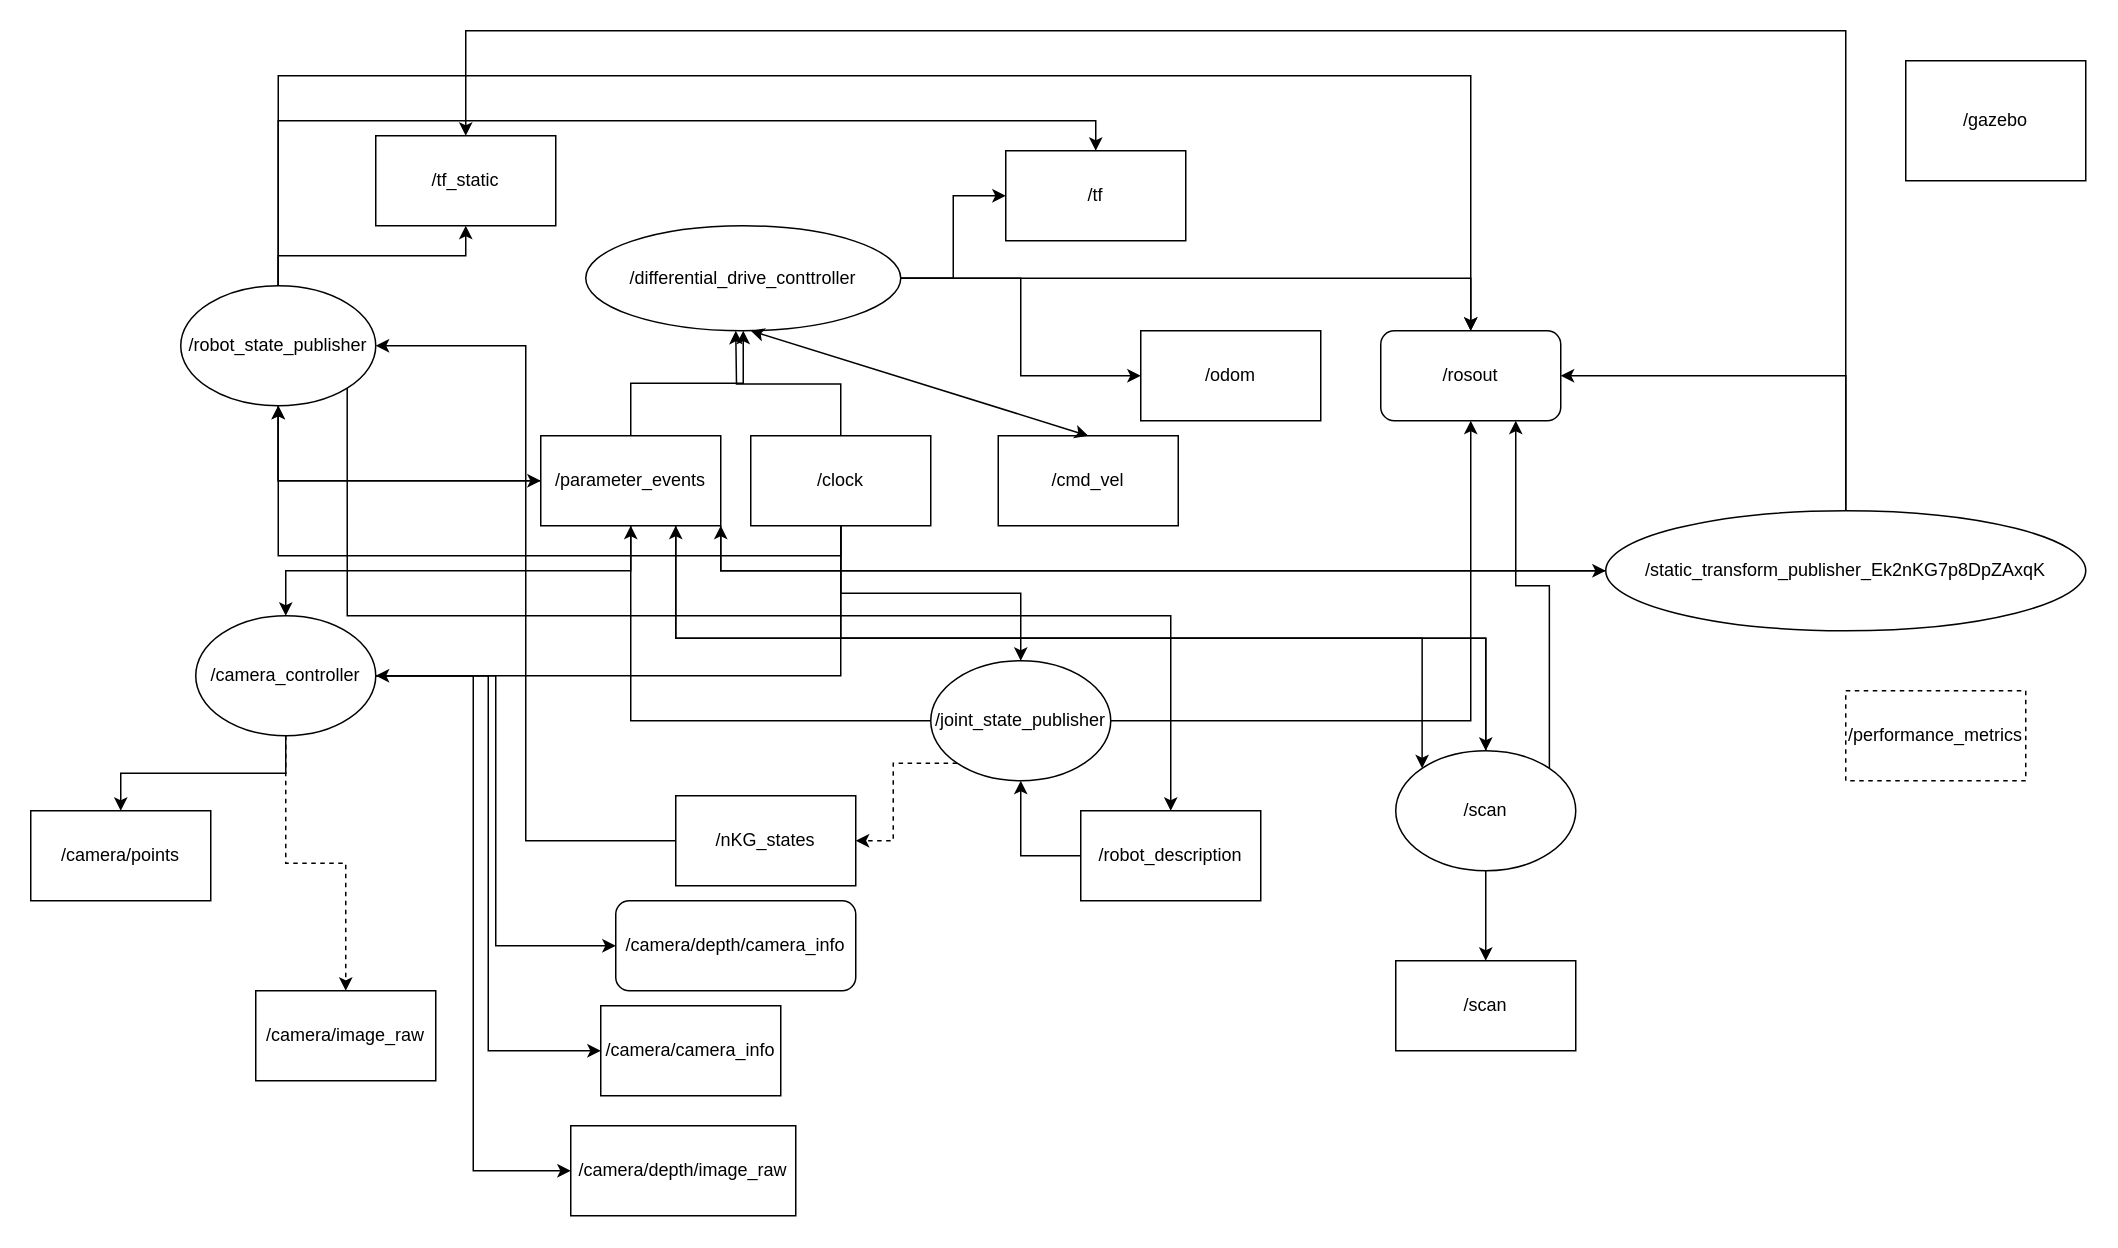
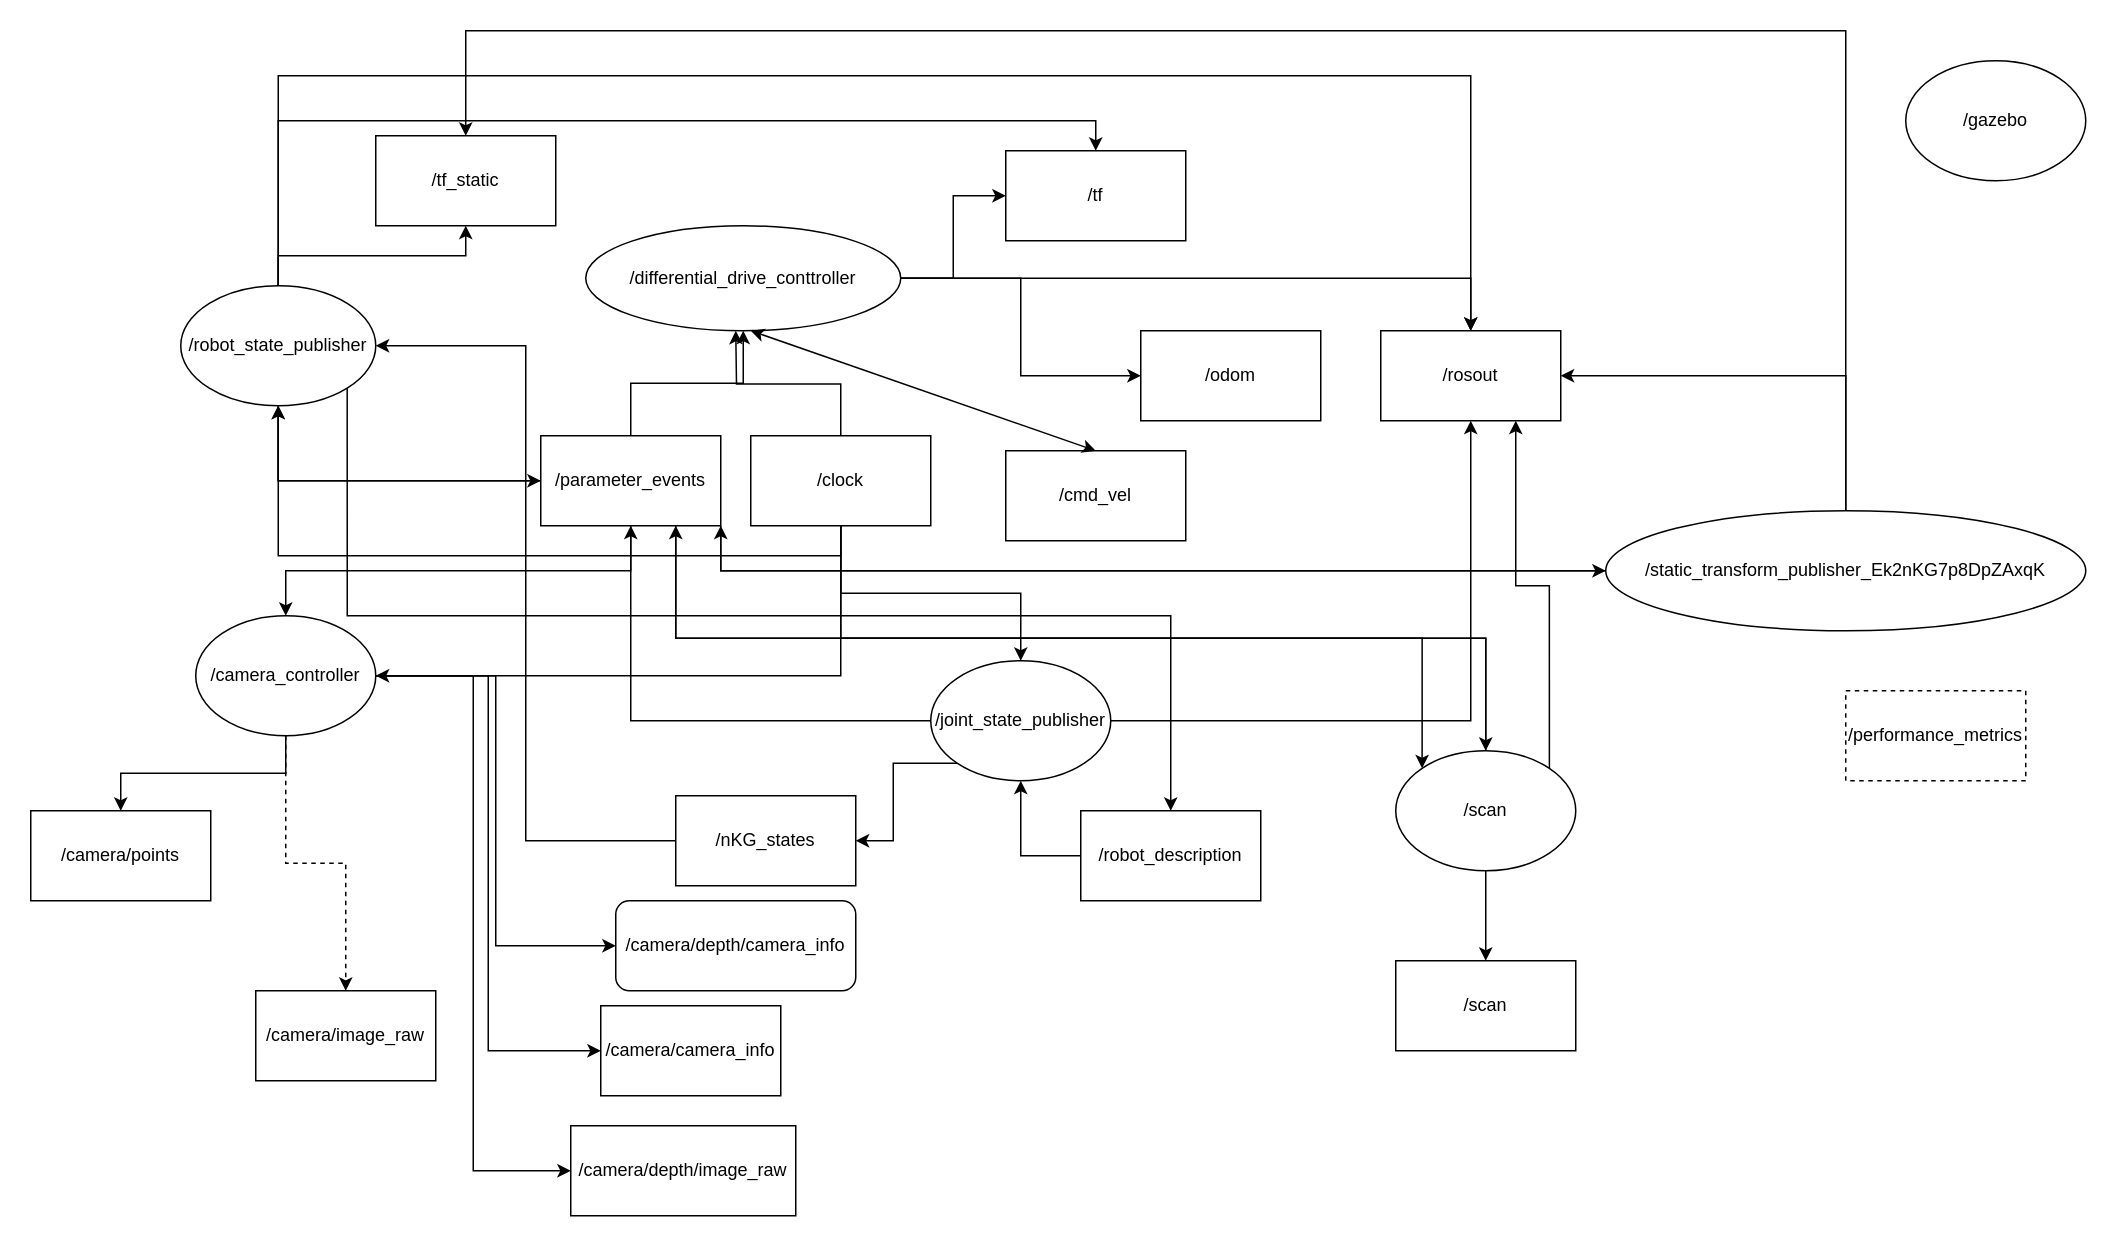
  <mxCell id="0" />
  <mxCell id="1" parent="0" />
  <mxCell id="2" style="edgeStyle=orthogonalEdgeStyle;rounded=0;orthogonalLoop=1;jettySize=auto;html=1;exitX=0.5;exitY=1;exitDx=0;exitDy=0;entryX=0.5;entryY=0;entryDx=0;entryDy=0;dashed=1;" edge="1" parent="1" source="7" target="34"><mxGeometry relative="1" as="geometry" /></mxCell>
  <mxCell id="3" style="edgeStyle=orthogonalEdgeStyle;rounded=0;orthogonalLoop=1;jettySize=auto;html=1;exitX=0.5;exitY=1;exitDx=0;exitDy=0;entryX=0.5;entryY=0;entryDx=0;entryDy=0;" edge="1" parent="1" source="7" target="35"><mxGeometry relative="1" as="geometry" /></mxCell>
  <mxCell id="4" style="edgeStyle=orthogonalEdgeStyle;rounded=0;orthogonalLoop=1;jettySize=auto;html=1;exitX=1;exitY=0.5;exitDx=0;exitDy=0;entryX=0;entryY=0.5;entryDx=0;entryDy=0;" edge="1" parent="1" source="7" target="33"><mxGeometry relative="1" as="geometry" /></mxCell>
  <mxCell id="5" style="edgeStyle=orthogonalEdgeStyle;rounded=0;orthogonalLoop=1;jettySize=auto;html=1;exitX=1;exitY=0.5;exitDx=0;exitDy=0;entryX=0;entryY=0.5;entryDx=0;entryDy=0;" edge="1" parent="1" source="7" target="31"><mxGeometry relative="1" as="geometry" /></mxCell>
  <mxCell id="6" style="edgeStyle=orthogonalEdgeStyle;rounded=0;orthogonalLoop=1;jettySize=auto;html=1;exitX=1;exitY=0.5;exitDx=0;exitDy=0;entryX=0;entryY=0.5;entryDx=0;entryDy=0;" edge="1" parent="1" source="7" target="32"><mxGeometry relative="1" as="geometry" /></mxCell>
  <mxCell id="7" value="/camera_controller" style="ellipse;whiteSpace=wrap;html=1;" vertex="1" parent="1"><mxGeometry x="130" y="410" width="120" height="80" as="geometry" /></mxCell>
- <mxCell id="8" value="/gazebo" style="whiteSpace=wrap;html=1;rounded=0;" vertex="1" parent="1"><mxGeometry x="1270" y="40" width="120" height="80" as="geometry" /></mxCell>
+ <mxCell id="8" value="/gazebo" style="ellipse;whiteSpace=wrap;html=1;" vertex="1" parent="1"><mxGeometry x="1270" y="40" width="120" height="80" as="geometry" /></mxCell>
  <mxCell id="9" style="edgeStyle=orthogonalEdgeStyle;rounded=0;orthogonalLoop=1;jettySize=auto;html=1;exitX=0.5;exitY=1;exitDx=0;exitDy=0;entryX=0.5;entryY=0;entryDx=0;entryDy=0;" edge="1" parent="1" source="12" target="55"><mxGeometry relative="1" as="geometry" /></mxCell>
  <mxCell id="10" style="edgeStyle=orthogonalEdgeStyle;rounded=0;orthogonalLoop=1;jettySize=auto;html=1;exitX=1;exitY=0;exitDx=0;exitDy=0;entryX=0.75;entryY=1;entryDx=0;entryDy=0;" edge="1" parent="1" source="12" target="54"><mxGeometry relative="1" as="geometry" /></mxCell>
  <mxCell id="11" style="edgeStyle=orthogonalEdgeStyle;rounded=0;orthogonalLoop=1;jettySize=auto;html=1;exitX=0.5;exitY=0;exitDx=0;exitDy=0;entryX=0.75;entryY=1;entryDx=0;entryDy=0;" edge="1" parent="1" source="12" target="50"><mxGeometry relative="1" as="geometry" /></mxCell>
  <mxCell id="12" value="/scan" style="ellipse;whiteSpace=wrap;html=1;" vertex="1" parent="1"><mxGeometry x="930" y="500" width="120" height="80" as="geometry" /></mxCell>
  <mxCell id="13" style="edgeStyle=orthogonalEdgeStyle;rounded=0;orthogonalLoop=1;jettySize=auto;html=1;exitX=0.5;exitY=1;exitDx=0;exitDy=0;entryX=0;entryY=0.5;entryDx=0;entryDy=0;" edge="1" parent="1" source="18" target="50"><mxGeometry relative="1" as="geometry" /></mxCell>
  <mxCell id="14" style="edgeStyle=orthogonalEdgeStyle;rounded=0;orthogonalLoop=1;jettySize=auto;html=1;exitX=1;exitY=1;exitDx=0;exitDy=0;entryX=0.5;entryY=0;entryDx=0;entryDy=0;" edge="1" parent="1" source="18" target="53"><mxGeometry relative="1" as="geometry"><Array as="points"><mxPoint x="231" y="410" /><mxPoint x="780" y="410" /></Array></mxGeometry></mxCell>
  <mxCell id="15" style="edgeStyle=orthogonalEdgeStyle;rounded=0;orthogonalLoop=1;jettySize=auto;html=1;exitX=0.5;exitY=0;exitDx=0;exitDy=0;entryX=0.5;entryY=0;entryDx=0;entryDy=0;" edge="1" parent="1" source="18" target="54"><mxGeometry relative="1" as="geometry"><Array as="points"><mxPoint x="185" y="50" /><mxPoint x="980" y="50" /></Array></mxGeometry></mxCell>
  <mxCell id="16" style="edgeStyle=orthogonalEdgeStyle;rounded=0;orthogonalLoop=1;jettySize=auto;html=1;exitX=0.5;exitY=0;exitDx=0;exitDy=0;entryX=0.5;entryY=0;entryDx=0;entryDy=0;" edge="1" parent="1" source="18" target="56"><mxGeometry relative="1" as="geometry" /></mxCell>
  <mxCell id="17" style="edgeStyle=orthogonalEdgeStyle;rounded=0;orthogonalLoop=1;jettySize=auto;html=1;exitX=0.5;exitY=0;exitDx=0;exitDy=0;entryX=0.5;entryY=1;entryDx=0;entryDy=0;" edge="1" parent="1" source="18" target="57"><mxGeometry relative="1" as="geometry" /></mxCell>
  <mxCell id="18" value="/robot_state_publisher" style="ellipse;whiteSpace=wrap;html=1;" vertex="1" parent="1"><mxGeometry x="120" y="190" width="130" height="80" as="geometry" /></mxCell>
  <mxCell id="19" style="edgeStyle=orthogonalEdgeStyle;rounded=0;orthogonalLoop=1;jettySize=auto;html=1;exitX=1;exitY=0.5;exitDx=0;exitDy=0;entryX=0;entryY=0.5;entryDx=0;entryDy=0;" edge="1" parent="1" source="22" target="44"><mxGeometry relative="1" as="geometry" /></mxCell>
  <mxCell id="20" style="edgeStyle=orthogonalEdgeStyle;rounded=0;orthogonalLoop=1;jettySize=auto;html=1;exitX=1;exitY=0.5;exitDx=0;exitDy=0;entryX=0.5;entryY=0;entryDx=0;entryDy=0;" edge="1" parent="1" source="22" target="54"><mxGeometry relative="1" as="geometry" /></mxCell>
  <mxCell id="21" style="edgeStyle=orthogonalEdgeStyle;rounded=0;orthogonalLoop=1;jettySize=auto;html=1;exitX=1;exitY=0.5;exitDx=0;exitDy=0;entryX=0;entryY=0.5;entryDx=0;entryDy=0;" edge="1" parent="1" source="22" target="56"><mxGeometry relative="1" as="geometry" /></mxCell>
  <mxCell id="22" value="/differential_drive_conttroller" style="ellipse;whiteSpace=wrap;html=1;" vertex="1" parent="1"><mxGeometry x="390" y="150" width="210" height="70" as="geometry" /></mxCell>
  <mxCell id="23" style="edgeStyle=orthogonalEdgeStyle;rounded=0;orthogonalLoop=1;jettySize=auto;html=1;exitX=0;exitY=0.5;exitDx=0;exitDy=0;entryX=0.5;entryY=1;entryDx=0;entryDy=0;" edge="1" parent="1" source="26" target="50"><mxGeometry relative="1" as="geometry" /></mxCell>
  <mxCell id="24" style="edgeStyle=orthogonalEdgeStyle;rounded=0;orthogonalLoop=1;jettySize=auto;html=1;exitX=1;exitY=0.5;exitDx=0;exitDy=0;entryX=0.5;entryY=1;entryDx=0;entryDy=0;" edge="1" parent="1" source="26" target="54"><mxGeometry relative="1" as="geometry" /></mxCell>
- <mxCell id="25" style="edgeStyle=orthogonalEdgeStyle;rounded=0;orthogonalLoop=1;jettySize=auto;html=1;exitX=0;exitY=1;exitDx=0;exitDy=0;entryX=1;entryY=0.5;entryDx=0;entryDy=0;dashed=1;" edge="1" parent="1" source="26" target="43"><mxGeometry relative="1" as="geometry" /></mxCell>
+ <mxCell id="25" style="edgeStyle=orthogonalEdgeStyle;rounded=0;orthogonalLoop=1;jettySize=auto;html=1;exitX=0;exitY=1;exitDx=0;exitDy=0;entryX=1;entryY=0.5;entryDx=0;entryDy=0;" edge="1" parent="1" source="26" target="43"><mxGeometry relative="1" as="geometry" /></mxCell>
  <mxCell id="26" value="/joint_state_publisher" style="ellipse;whiteSpace=wrap;html=1;" vertex="1" parent="1"><mxGeometry x="620" y="440" width="120" height="80" as="geometry" /></mxCell>
  <mxCell id="27" style="edgeStyle=orthogonalEdgeStyle;rounded=0;orthogonalLoop=1;jettySize=auto;html=1;exitX=0;exitY=0.5;exitDx=0;exitDy=0;entryX=1;entryY=1;entryDx=0;entryDy=0;" edge="1" parent="1" source="30" target="50"><mxGeometry relative="1" as="geometry" /></mxCell>
  <mxCell id="28" style="edgeStyle=orthogonalEdgeStyle;rounded=0;orthogonalLoop=1;jettySize=auto;html=1;exitX=0.5;exitY=0;exitDx=0;exitDy=0;entryX=1;entryY=0.5;entryDx=0;entryDy=0;" edge="1" parent="1" source="30" target="54"><mxGeometry relative="1" as="geometry" /></mxCell>
  <mxCell id="29" style="edgeStyle=orthogonalEdgeStyle;rounded=0;orthogonalLoop=1;jettySize=auto;html=1;exitX=0.5;exitY=0;exitDx=0;exitDy=0;entryX=0.5;entryY=0;entryDx=0;entryDy=0;" edge="1" parent="1" source="30" target="57"><mxGeometry relative="1" as="geometry"><Array as="points"><mxPoint x="1230" y="20" /><mxPoint x="310" y="20" /></Array></mxGeometry></mxCell>
  <mxCell id="30" value="/static_transform_publisher_Ek2nKG7p8DpZAxqK" style="ellipse;whiteSpace=wrap;html=1;" vertex="1" parent="1"><mxGeometry x="1070" y="340" width="320" height="80" as="geometry" /></mxCell>
  <mxCell id="31" value="/camera/camera_info" style="rounded=0;whiteSpace=wrap;html=1;" vertex="1" parent="1"><mxGeometry x="400" y="670" width="120" height="60" as="geometry" /></mxCell>
  <mxCell id="32" value="/camera/depth/camera_info" style="whiteSpace=wrap;html=1;rounded=1;" vertex="1" parent="1"><mxGeometry x="410" y="600" width="160" height="60" as="geometry" /></mxCell>
  <mxCell id="33" value="/camera/depth/image_raw" style="rounded=0;whiteSpace=wrap;html=1;" vertex="1" parent="1"><mxGeometry x="380" y="750" width="150" height="60" as="geometry" /></mxCell>
  <mxCell id="34" value="/camera/image_raw" style="rounded=0;whiteSpace=wrap;html=1;" vertex="1" parent="1"><mxGeometry x="170" y="660" width="120" height="60" as="geometry" /></mxCell>
  <mxCell id="35" value="/camera/points" style="rounded=0;whiteSpace=wrap;html=1;" vertex="1" parent="1"><mxGeometry x="20" y="540" width="120" height="60" as="geometry" /></mxCell>
  <mxCell id="36" style="edgeStyle=orthogonalEdgeStyle;rounded=0;orthogonalLoop=1;jettySize=auto;html=1;exitX=0.5;exitY=1;exitDx=0;exitDy=0;" edge="1" parent="1" source="40" target="26"><mxGeometry relative="1" as="geometry" /></mxCell>
  <mxCell id="37" style="edgeStyle=orthogonalEdgeStyle;rounded=0;orthogonalLoop=1;jettySize=auto;html=1;exitX=0.5;exitY=1;exitDx=0;exitDy=0;entryX=1;entryY=0.5;entryDx=0;entryDy=0;" edge="1" parent="1" source="40" target="7"><mxGeometry relative="1" as="geometry" /></mxCell>
  <mxCell id="38" style="edgeStyle=orthogonalEdgeStyle;rounded=0;orthogonalLoop=1;jettySize=auto;html=1;exitX=0.5;exitY=0;exitDx=0;exitDy=0;" edge="1" parent="1" source="40"><mxGeometry relative="1" as="geometry"><mxPoint x="490" y="220" as="targetPoint" /></mxGeometry></mxCell>
  <mxCell id="39" style="edgeStyle=orthogonalEdgeStyle;rounded=0;orthogonalLoop=1;jettySize=auto;html=1;exitX=0.5;exitY=1;exitDx=0;exitDy=0;" edge="1" parent="1" source="40" target="18"><mxGeometry relative="1" as="geometry" /></mxCell>
  <mxCell id="40" value="/clock" style="rounded=0;whiteSpace=wrap;html=1;" vertex="1" parent="1"><mxGeometry x="500" y="290" width="120" height="60" as="geometry" /></mxCell>
- <mxCell id="41" value="/cmd_vel" style="rounded=0;whiteSpace=wrap;html=1;" vertex="1" parent="1"><mxGeometry x="665" y="290" width="120" height="60" as="geometry" /></mxCell>
+ <mxCell id="41" value="/cmd_vel" style="rounded=0;whiteSpace=wrap;html=1;" vertex="1" parent="1"><mxGeometry x="670" y="300" width="120" height="60" as="geometry" /></mxCell>
  <mxCell id="42" style="edgeStyle=orthogonalEdgeStyle;rounded=0;orthogonalLoop=1;jettySize=auto;html=1;exitX=0;exitY=0.5;exitDx=0;exitDy=0;entryX=1;entryY=0.5;entryDx=0;entryDy=0;" edge="1" parent="1" source="43" target="18"><mxGeometry relative="1" as="geometry" /></mxCell>
  <mxCell id="43" value="/nKG_states" style="rounded=0;whiteSpace=wrap;html=1;" vertex="1" parent="1"><mxGeometry x="450" y="530" width="120" height="60" as="geometry" /></mxCell>
  <mxCell id="44" value="/odom" style="rounded=0;whiteSpace=wrap;html=1;" vertex="1" parent="1"><mxGeometry x="760" y="220" width="120" height="60" as="geometry" /></mxCell>
  <mxCell id="45" style="edgeStyle=orthogonalEdgeStyle;rounded=0;orthogonalLoop=1;jettySize=auto;html=1;exitX=0.5;exitY=0;exitDx=0;exitDy=0;" edge="1" parent="1" source="50" target="22"><mxGeometry relative="1" as="geometry" /></mxCell>
  <mxCell id="46" style="edgeStyle=orthogonalEdgeStyle;rounded=0;orthogonalLoop=1;jettySize=auto;html=1;exitX=0.5;exitY=1;exitDx=0;exitDy=0;entryX=0.5;entryY=0;entryDx=0;entryDy=0;" edge="1" parent="1" source="50" target="7"><mxGeometry relative="1" as="geometry" /></mxCell>
  <mxCell id="47" style="edgeStyle=orthogonalEdgeStyle;rounded=0;orthogonalLoop=1;jettySize=auto;html=1;exitX=0;exitY=0.5;exitDx=0;exitDy=0;" edge="1" parent="1" source="50" target="18"><mxGeometry relative="1" as="geometry" /></mxCell>
  <mxCell id="48" style="edgeStyle=orthogonalEdgeStyle;rounded=0;orthogonalLoop=1;jettySize=auto;html=1;exitX=0.75;exitY=1;exitDx=0;exitDy=0;" edge="1" parent="1" source="50" target="12"><mxGeometry relative="1" as="geometry" /></mxCell>
  <mxCell id="49" style="edgeStyle=orthogonalEdgeStyle;rounded=0;orthogonalLoop=1;jettySize=auto;html=1;exitX=1;exitY=1;exitDx=0;exitDy=0;entryX=0;entryY=0.5;entryDx=0;entryDy=0;" edge="1" parent="1" source="50" target="30"><mxGeometry relative="1" as="geometry" /></mxCell>
  <mxCell id="50" value="/parameter_events" style="rounded=0;whiteSpace=wrap;html=1;" vertex="1" parent="1"><mxGeometry x="360" y="290" width="120" height="60" as="geometry" /></mxCell>
  <mxCell id="51" value="/performance_metrics" style="rounded=0;whiteSpace=wrap;html=1;dashed=1;" vertex="1" parent="1"><mxGeometry x="1230" y="460" width="120" height="60" as="geometry" /></mxCell>
  <mxCell id="52" style="edgeStyle=orthogonalEdgeStyle;rounded=0;orthogonalLoop=1;jettySize=auto;html=1;exitX=0;exitY=0.5;exitDx=0;exitDy=0;" edge="1" parent="1" source="53" target="26"><mxGeometry relative="1" as="geometry" /></mxCell>
  <mxCell id="53" value="/robot_description" style="rounded=0;whiteSpace=wrap;html=1;" vertex="1" parent="1"><mxGeometry x="720" y="540" width="120" height="60" as="geometry" /></mxCell>
- <mxCell id="54" value="/rosout" style="whiteSpace=wrap;html=1;rounded=1;" vertex="1" parent="1"><mxGeometry x="920" y="220" width="120" height="60" as="geometry" /></mxCell>
+ <mxCell id="54" value="/rosout" style="rounded=0;whiteSpace=wrap;html=1;" vertex="1" parent="1"><mxGeometry x="920" y="220" width="120" height="60" as="geometry" /></mxCell>
  <mxCell id="55" value="/scan" style="rounded=0;whiteSpace=wrap;html=1;" vertex="1" parent="1"><mxGeometry x="930" y="640" width="120" height="60" as="geometry" /></mxCell>
  <mxCell id="56" value="/tf" style="rounded=0;whiteSpace=wrap;html=1;" vertex="1" parent="1"><mxGeometry x="670" y="100" width="120" height="60" as="geometry" /></mxCell>
  <mxCell id="57" value="/tf_static" style="rounded=0;whiteSpace=wrap;html=1;" vertex="1" parent="1"><mxGeometry x="250" y="90" width="120" height="60" as="geometry" /></mxCell>
  <mxCell id="58" value="" style="endArrow=classic;startArrow=classic;html=1;rounded=0;exitX=0.5;exitY=0;exitDx=0;exitDy=0;" edge="1" parent="1" source="41"><mxGeometry width="50" height="50" relative="1" as="geometry"><mxPoint x="450" y="270" as="sourcePoint" /><mxPoint x="500" y="220" as="targetPoint" /></mxGeometry></mxCell>
  <mxCell id="59" style="edgeStyle=orthogonalEdgeStyle;rounded=0;orthogonalLoop=1;jettySize=auto;html=1;exitX=0.5;exitY=1;exitDx=0;exitDy=0;entryX=0;entryY=0;entryDx=0;entryDy=0;" edge="1" parent="1" source="40" target="12"><mxGeometry relative="1" as="geometry" /></mxCell>
